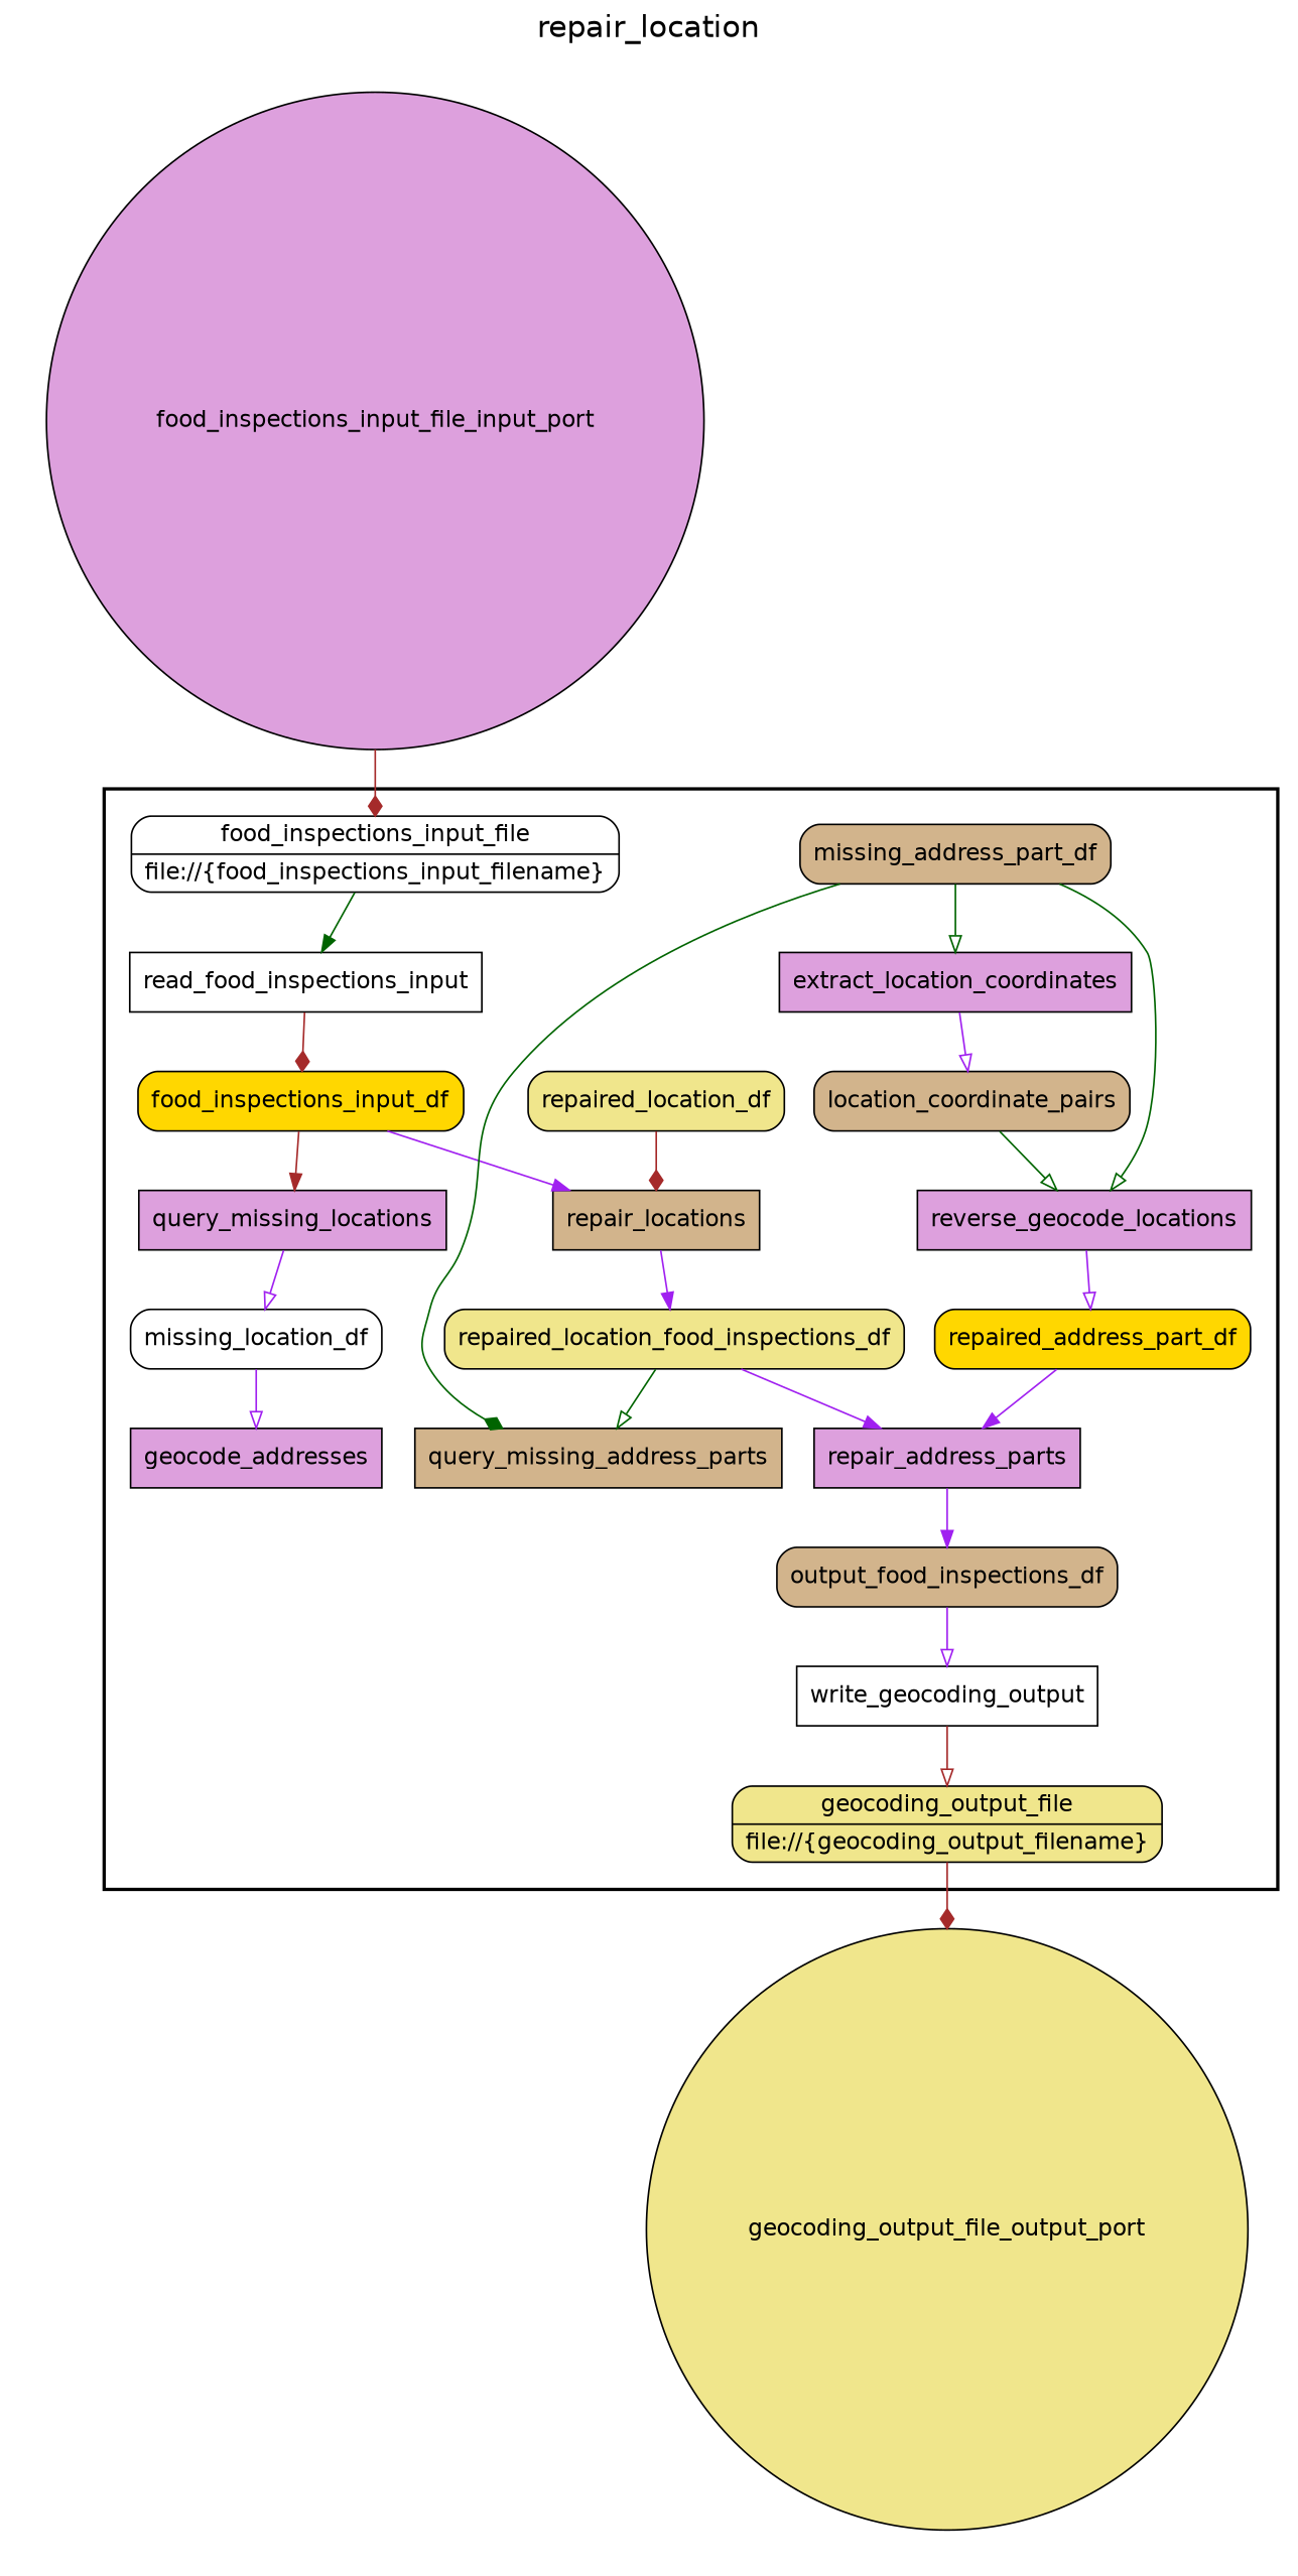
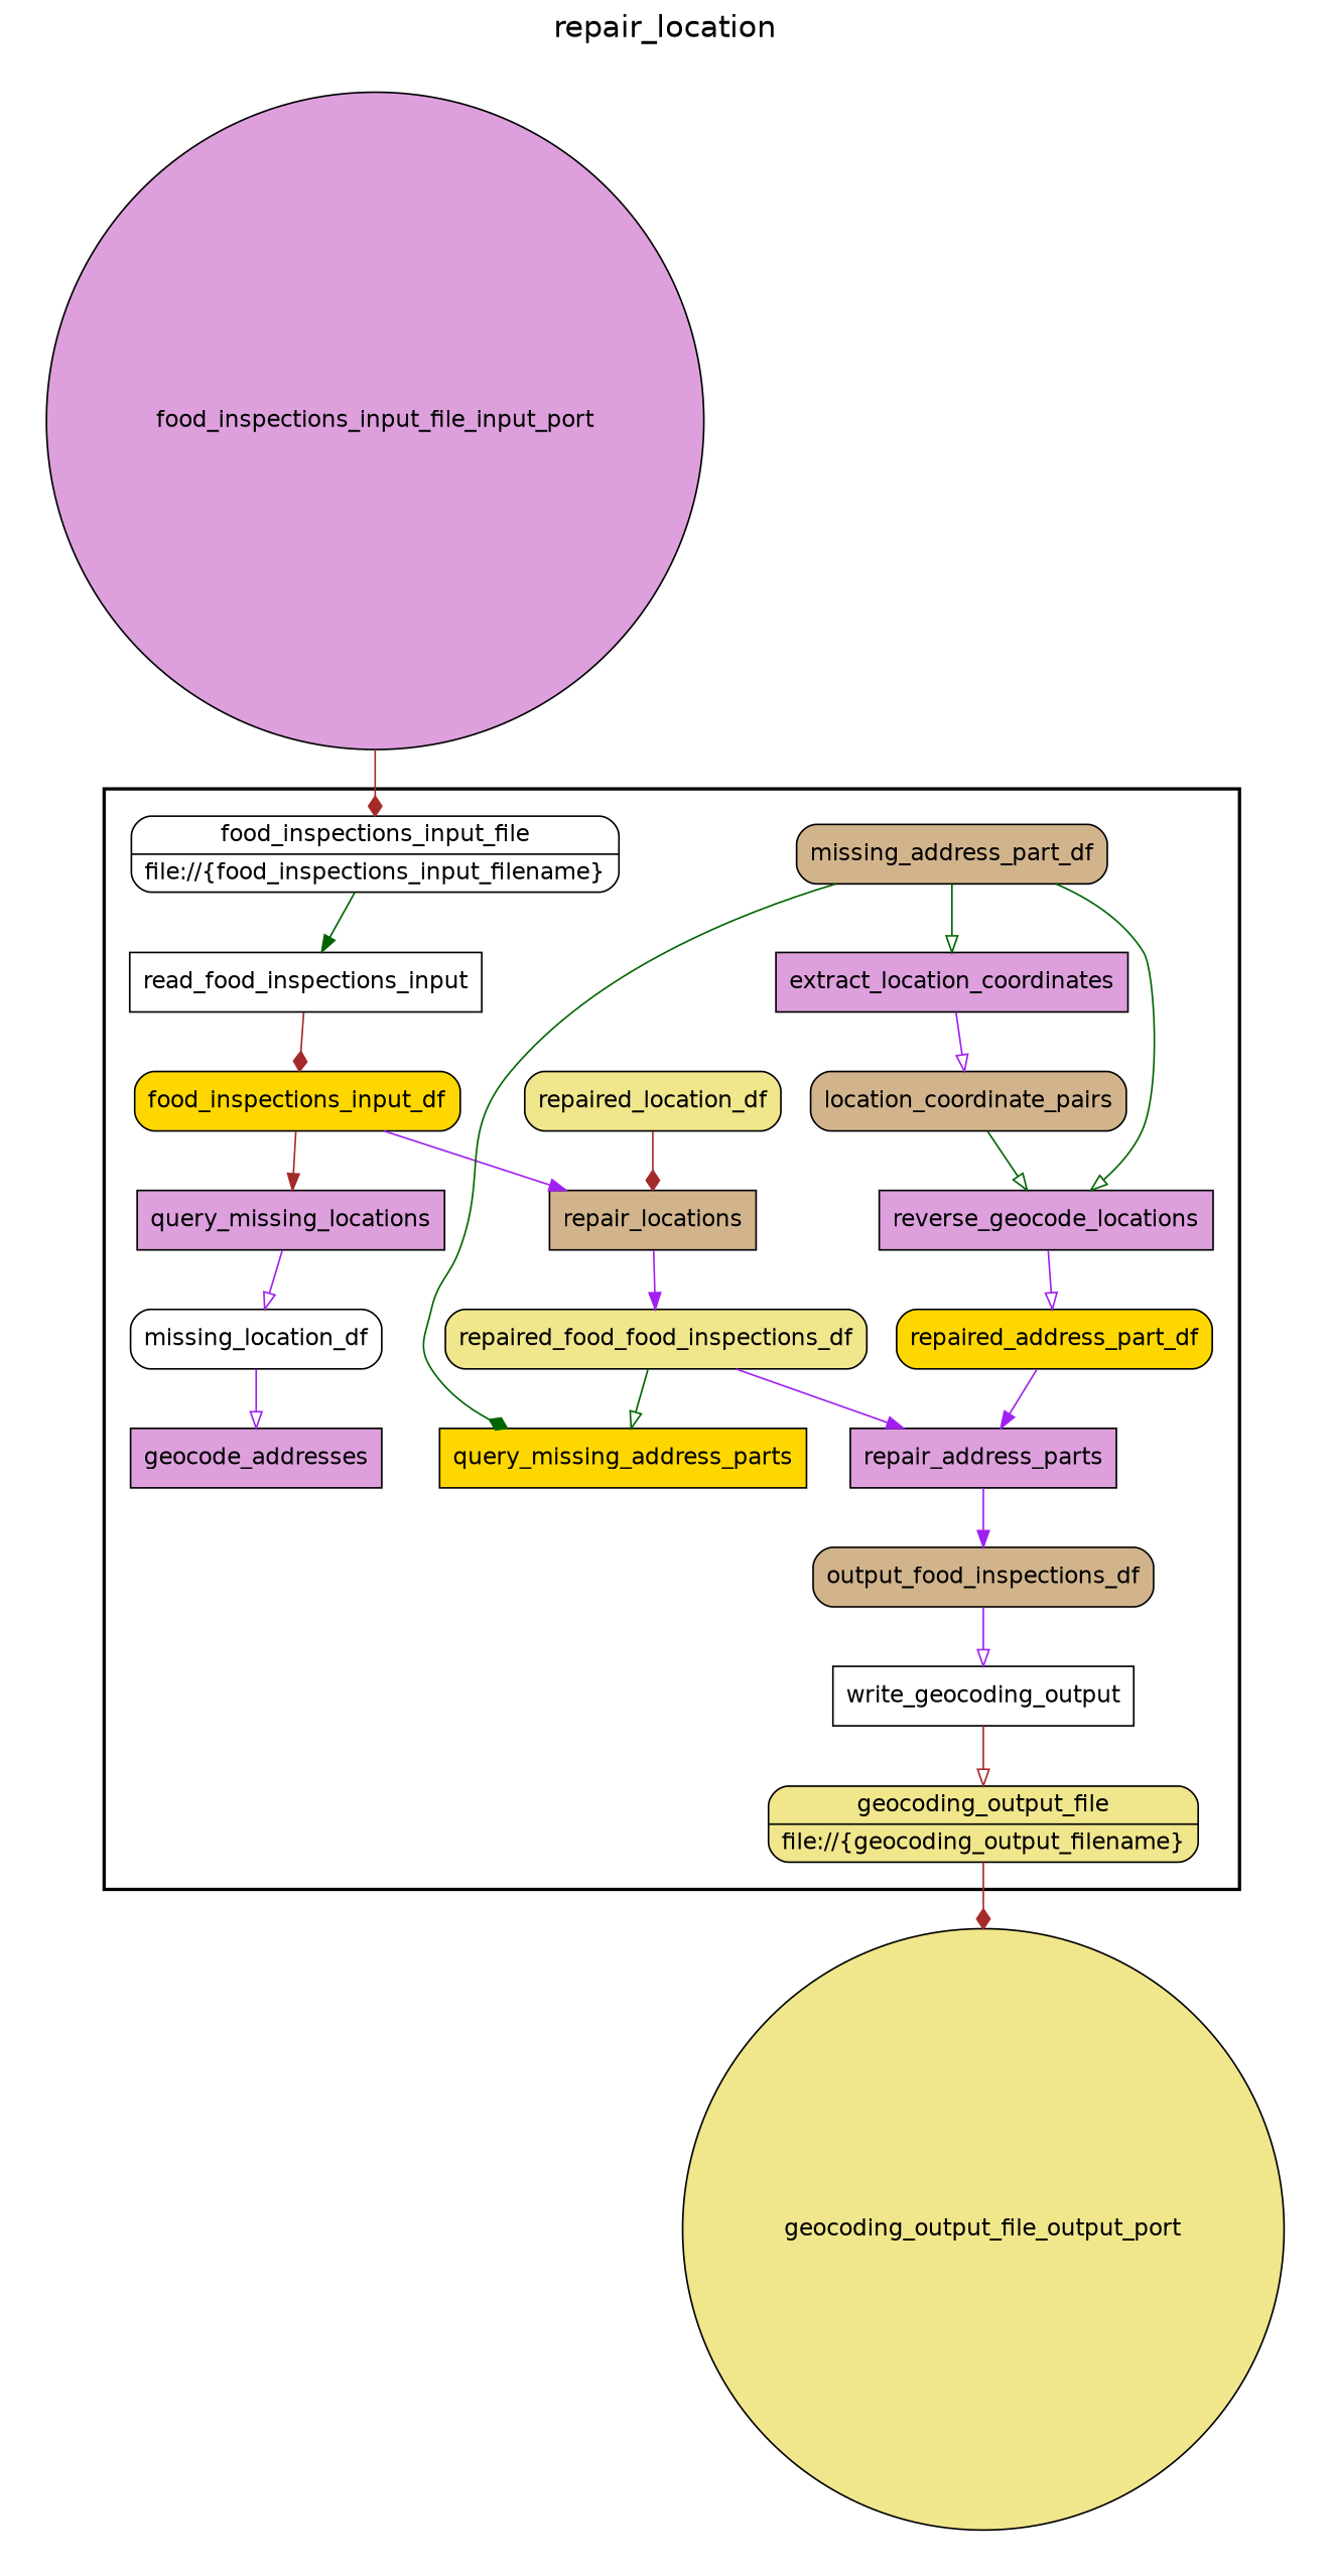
  digraph {
    fontname=Helvetica
    fontsize=18
    label=repair_location
    labelloc=t
    rankdir=TB
    node [fillcolor=plum fontname=Helvetica peripheries=1 shape=box style="rounded,filled"]
    edge [arrowhead=onormal color=purple]
    read_food_inspections_input [fillcolor=white style=filled]
    food_inspections_input_df [fillcolor=gold]
    query_missing_locations [style=filled]
    missing_location_df [fillcolor=white]
    geocode_addresses [style=filled]
    repaired_location_df [fillcolor=khaki]
    repair_locations [fillcolor=tan style=filled]
-   repaired_location_food_inspections_df [fillcolor=khaki]
-   query_missing_address_parts [fillcolor=tan style=filled]
+   repaired_location_food_inspections_df [fillcolor=khaki label=repaired_food_food_inspections_df]
+   query_missing_address_parts [fillcolor=gold style=filled]
    missing_address_part_df [fillcolor=tan]
    extract_location_coordinates [style=filled]
    location_coordinate_pairs [fillcolor=tan]
    reverse_geocode_locations [style=filled]
    repaired_address_part_df [fillcolor=gold]
    repair_address_parts [style=filled]
    n16 [fillcolor=tan label=output_food_inspections_df]
    write_geocoding_output [fillcolor=white style=filled]
    n18 [fillcolor=khaki label="{<f0> geocoding_output_file |<f1> file\://\{geocoding_output_filename\}}" rankdir=LR shape=record]
    n19 [fillcolor=white label="{<f0> food_inspections_input_file |<f1> file\://\{food_inspections_input_filename\}}" rankdir=LR shape=record]
    food_inspections_input_file_input_port [shape=circle width=0.2]
    geocoding_output_file_output_port [fillcolor=khaki shape=circle width=0.2]
    subgraph cluster_1 {
      color=black
      label=""
      penwidth=2
      subgraph cluster_2 {
        color=black
        label=""
        penwidth=0
        read_food_inspections_input
        food_inspections_input_df
        query_missing_locations
        missing_location_df
        geocode_addresses
        repaired_location_df
        repair_locations
        repaired_location_food_inspections_df
        query_missing_address_parts
        missing_address_part_df
        extract_location_coordinates
        location_coordinate_pairs
        reverse_geocode_locations
        repaired_address_part_df
        repair_address_parts
        n16
        write_geocoding_output
        n18
        n19
      }
    }
    subgraph cluster_3 {
      label=""
      penwidth=0
      subgraph cluster_4 {
        label=""
        penwidth=0
        geocoding_output_file_output_port
      }
    }
    subgraph cluster_5 {
      label=""
      penwidth=0
      subgraph cluster_6 {
        label=""
        penwidth=0
        food_inspections_input_file_input_port
      }
    }
    read_food_inspections_input -> food_inspections_input_df [arrowhead=diamond color=brown]
    food_inspections_input_df -> query_missing_locations [arrowhead=normal color=brown]
    food_inspections_input_df -> repair_locations [arrowhead=normal]
    query_missing_locations -> missing_location_df
    missing_location_df -> geocode_addresses
    repaired_location_df -> repair_locations [arrowhead=diamond color=brown]
    repair_locations -> repaired_location_food_inspections_df [arrowhead=normal]
    repaired_location_food_inspections_df -> query_missing_address_parts [color=darkgreen]
    repaired_location_food_inspections_df -> repair_address_parts [arrowhead=normal]
    missing_address_part_df -> query_missing_address_parts [arrowhead=diamond color=darkgreen]
    missing_address_part_df -> extract_location_coordinates [color=darkgreen]
    missing_address_part_df -> reverse_geocode_locations [color=darkgreen]
    extract_location_coordinates -> location_coordinate_pairs
    location_coordinate_pairs -> reverse_geocode_locations [color=darkgreen]
    reverse_geocode_locations -> repaired_address_part_df
    repaired_address_part_df -> repair_address_parts [arrowhead=normal]
    repair_address_parts -> n16 [arrowhead=normal]
    n16 -> write_geocoding_output
    write_geocoding_output -> n18 [color=brown]
    n18 -> geocoding_output_file_output_port [arrowhead=diamond color=brown]
    n19 -> read_food_inspections_input [arrowhead=normal color=darkgreen]
    food_inspections_input_file_input_port -> n19 [arrowhead=diamond color=brown]
  }
